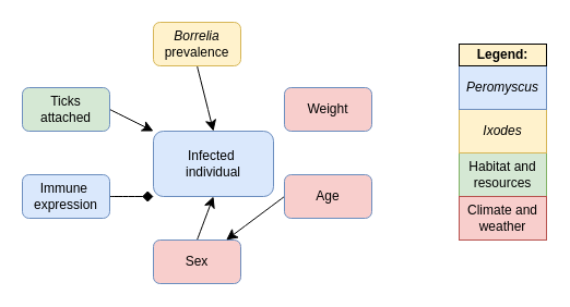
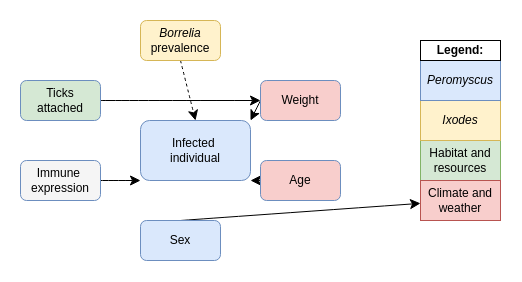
  <mxCell id="0" />
  <mxCell id="1" parent="0" />
  <mxCell id="2" value="&lt;div&gt;Infected&amp;nbsp;&lt;i&gt;&lt;br&gt;&lt;/i&gt;&lt;/div&gt;&lt;div&gt;individual&lt;/div&gt;" style="rounded=1;whiteSpace=wrap;html=1;fillColor=#dae8fc;strokeColor=#6c8ebf;" vertex="1" parent="1"><mxGeometry x="140" y="120" width="110" height="60" as="geometry" /></mxCell>
- <mxCell id="3" style="edgeStyle=none;curved=1;rounded=0;orthogonalLoop=1;jettySize=auto;html=1;exitX=0.5;exitY=1;exitDx=0;exitDy=0;entryX=0.5;entryY=0;entryDx=0;entryDy=0;fontSize=12;startSize=8;endSize=8;" edge="1" parent="1" source="4" target="2"><mxGeometry relative="1" as="geometry" /></mxCell>
+ <mxCell id="3" style="edgeStyle=none;curved=1;rounded=0;orthogonalLoop=1;jettySize=auto;html=1;exitX=0.5;exitY=1;exitDx=0;exitDy=0;entryX=0.5;entryY=0;entryDx=0;entryDy=0;fontSize=12;startSize=8;endSize=8;dashed=1;" edge="1" parent="1" source="4" target="2"><mxGeometry relative="1" as="geometry" /></mxCell>
  <mxCell id="4" value="&lt;div&gt;&lt;i&gt;Borrelia&lt;/i&gt;&lt;/div&gt;&lt;div&gt;prevalence&lt;/div&gt;" style="rounded=1;whiteSpace=wrap;html=1;fillColor=#fff2cc;strokeColor=#d6b656;rotation=0;" vertex="1" parent="1"><mxGeometry x="140" y="20" width="80" height="40" as="geometry" /></mxCell>
- <mxCell id="5" style="edgeStyle=none;curved=1;rounded=0;orthogonalLoop=1;jettySize=auto;html=1;exitX=0.5;exitY=0;exitDx=0;exitDy=0;entryX=0.5;entryY=1;entryDx=0;entryDy=0;fontSize=12;startSize=8;endSize=8;" edge="1" parent="1" source="6" target="2"><mxGeometry relative="1" as="geometry" /></mxCell>
- <mxCell id="6" value="&lt;div&gt;Sex&lt;/div&gt;" style="rounded=1;whiteSpace=wrap;html=1;fillColor=#f8cecc;strokeColor=#6c8ebf;rotation=0;" vertex="1" parent="1"><mxGeometry x="140" y="220" width="80" height="40" as="geometry" /></mxCell>
- <mxCell id="7" style="edgeStyle=none;curved=1;rounded=0;orthogonalLoop=1;jettySize=auto;html=1;exitX=1;exitY=0.5;exitDx=0;exitDy=0;entryX=0;entryY=1;entryDx=0;entryDy=0;fontSize=12;startSize=8;endSize=8;endArrow=diamond;" edge="1" parent="1" source="8" target="2"><mxGeometry relative="1" as="geometry" /></mxCell>
- <mxCell id="8" value="&lt;div&gt;Immune&amp;nbsp;&lt;/div&gt;&lt;div&gt;expression&lt;/div&gt;" style="rounded=1;whiteSpace=wrap;html=1;fillColor=#dae8fc;strokeColor=#6c8ebf;rotation=0;" vertex="1" parent="1"><mxGeometry x="20" y="160" width="80" height="40" as="geometry" /></mxCell>
- <mxCell id="9" style="edgeStyle=none;curved=1;rounded=0;orthogonalLoop=1;jettySize=auto;html=1;exitX=1;exitY=0.5;exitDx=0;exitDy=0;entryX=0;entryY=0;entryDx=0;entryDy=0;fontSize=12;startSize=8;endSize=8;" edge="1" parent="1" source="10" target="2"><mxGeometry relative="1" as="geometry" /></mxCell>
+ <mxCell id="5" style="edgeStyle=none;curved=1;rounded=0;orthogonalLoop=1;jettySize=auto;html=1;exitX=0.5;exitY=0;exitDx=0;exitDy=0;fontSize=12;startSize=8;endSize=8;" edge="1" parent="1" source="6" target="19"><mxGeometry relative="1" as="geometry" /></mxCell>
+ <mxCell id="6" value="&lt;div&gt;Sex&lt;/div&gt;" style="rounded=1;whiteSpace=wrap;html=1;fillColor=#dae8fc;strokeColor=#6c8ebf;rotation=0;" vertex="1" parent="1"><mxGeometry x="140" y="220" width="80" height="40" as="geometry" /></mxCell>
+ <mxCell id="7" style="edgeStyle=none;curved=1;rounded=0;orthogonalLoop=1;jettySize=auto;html=1;exitX=1;exitY=0.5;exitDx=0;exitDy=0;entryX=0;entryY=1;entryDx=0;entryDy=0;fontSize=12;startSize=8;endSize=8;" edge="1" parent="1" source="8" target="2"><mxGeometry relative="1" as="geometry" /></mxCell>
+ <mxCell id="8" value="&lt;div&gt;Immune&amp;nbsp;&lt;/div&gt;&lt;div&gt;expression&lt;/div&gt;" style="rounded=1;whiteSpace=wrap;html=1;fillColor=#f5f5f5;strokeColor=#6c8ebf;rotation=0;" vertex="1" parent="1"><mxGeometry x="20" y="160" width="80" height="40" as="geometry" /></mxCell>
+ <mxCell id="9" style="edgeStyle=none;curved=1;rounded=0;orthogonalLoop=1;jettySize=auto;html=1;exitX=1;exitY=0.5;exitDx=0;exitDy=0;fontSize=12;startSize=8;endSize=8;" edge="1" parent="1" source="10" target="12"><mxGeometry relative="1" as="geometry" /></mxCell>
  <mxCell id="10" value="&lt;div&gt;Ticks&lt;/div&gt;&lt;div&gt;attached&lt;/div&gt;" style="rounded=1;whiteSpace=wrap;html=1;fillColor=#d5e8d4;strokeColor=#6c8ebf;rotation=0;" vertex="1" parent="1"><mxGeometry x="20" y="80" width="80" height="40" as="geometry" /></mxCell>
+ <mxCell id="11" style="edgeStyle=none;curved=1;rounded=0;orthogonalLoop=1;jettySize=auto;html=1;exitX=0;exitY=0.5;exitDx=0;exitDy=0;entryX=1;entryY=0;entryDx=0;entryDy=0;fontSize=12;startSize=8;endSize=8;" edge="1" parent="1" source="12" target="2"><mxGeometry relative="1" as="geometry" /></mxCell>
  <mxCell id="12" value="Weight" style="rounded=1;whiteSpace=wrap;html=1;fillColor=#f8cecc;strokeColor=#6c8ebf;rotation=0;" vertex="1" parent="1"><mxGeometry x="260" y="80" width="80" height="40" as="geometry" /></mxCell>
- <mxCell id="13" style="edgeStyle=none;curved=1;rounded=0;orthogonalLoop=1;jettySize=auto;html=1;exitX=0;exitY=0.5;exitDx=0;exitDy=0;fontSize=12;startSize=8;endSize=8;" edge="1" parent="1" source="14" target="6"><mxGeometry relative="1" as="geometry" /></mxCell>
+ <mxCell id="13" style="edgeStyle=none;curved=1;rounded=0;orthogonalLoop=1;jettySize=auto;html=1;exitX=0;exitY=0.5;exitDx=0;exitDy=0;entryX=1;entryY=1;entryDx=0;entryDy=0;fontSize=12;startSize=8;endSize=8;" edge="1" parent="1" source="14" target="2"><mxGeometry relative="1" as="geometry" /></mxCell>
  <mxCell id="14" value="Age" style="rounded=1;whiteSpace=wrap;html=1;fillColor=#f8cecc;strokeColor=#6c8ebf;rotation=0;" vertex="1" parent="1"><mxGeometry x="260" y="160" width="80" height="40" as="geometry" /></mxCell>
  <mxCell id="15" style="edgeStyle=none;curved=1;rounded=0;orthogonalLoop=1;jettySize=auto;html=1;exitX=1;exitY=0.5;exitDx=0;exitDy=0;fontSize=12;startSize=8;endSize=8;" edge="1" parent="1" source="14" target="14"><mxGeometry relative="1" as="geometry" /></mxCell>
  <mxCell id="16" value="&lt;div&gt;Habitat and&lt;/div&gt;&lt;div&gt;resources&lt;/div&gt;" style="rounded=0;whiteSpace=wrap;html=1;fillColor=#d5e8d4;strokeColor=#82b366;rotation=0;" vertex="1" parent="1"><mxGeometry x="420" y="140" width="80" height="40" as="geometry" /></mxCell>
  <mxCell id="17" value="&lt;i&gt;Ixodes&lt;/i&gt;" style="rounded=0;whiteSpace=wrap;html=1;fillColor=#fff2cc;strokeColor=#d6b656;rotation=0;" vertex="1" parent="1"><mxGeometry x="420" y="100" width="80" height="40" as="geometry" /></mxCell>
  <mxCell id="18" value="&lt;i&gt;Peromyscus&lt;/i&gt;" style="rounded=0;whiteSpace=wrap;html=1;fillColor=#dae8fc;strokeColor=#6c8ebf;rotation=0;" vertex="1" parent="1"><mxGeometry x="420" y="60" width="80" height="40" as="geometry" /></mxCell>
  <mxCell id="19" value="&lt;div&gt;Climate and&lt;/div&gt;&lt;div&gt;weather&lt;/div&gt;" style="rounded=0;whiteSpace=wrap;html=1;fillColor=#f8cecc;strokeColor=#b85450;rotation=0;" vertex="1" parent="1"><mxGeometry x="420" y="180" width="80" height="40" as="geometry" /></mxCell>
- <mxCell id="20" value="&lt;b&gt;Legend:&lt;/b&gt;" style="rounded=0;whiteSpace=wrap;html=1;rotation=0;fillColor=#fff2cc;" vertex="1" parent="1"><mxGeometry x="420" y="40" width="80" height="20" as="geometry" /></mxCell>
+ <mxCell id="20" value="&lt;b&gt;Legend:&lt;/b&gt;" style="rounded=0;whiteSpace=wrap;html=1;rotation=0;" vertex="1" parent="1"><mxGeometry x="420" y="40" width="80" height="20" as="geometry" /></mxCell>
